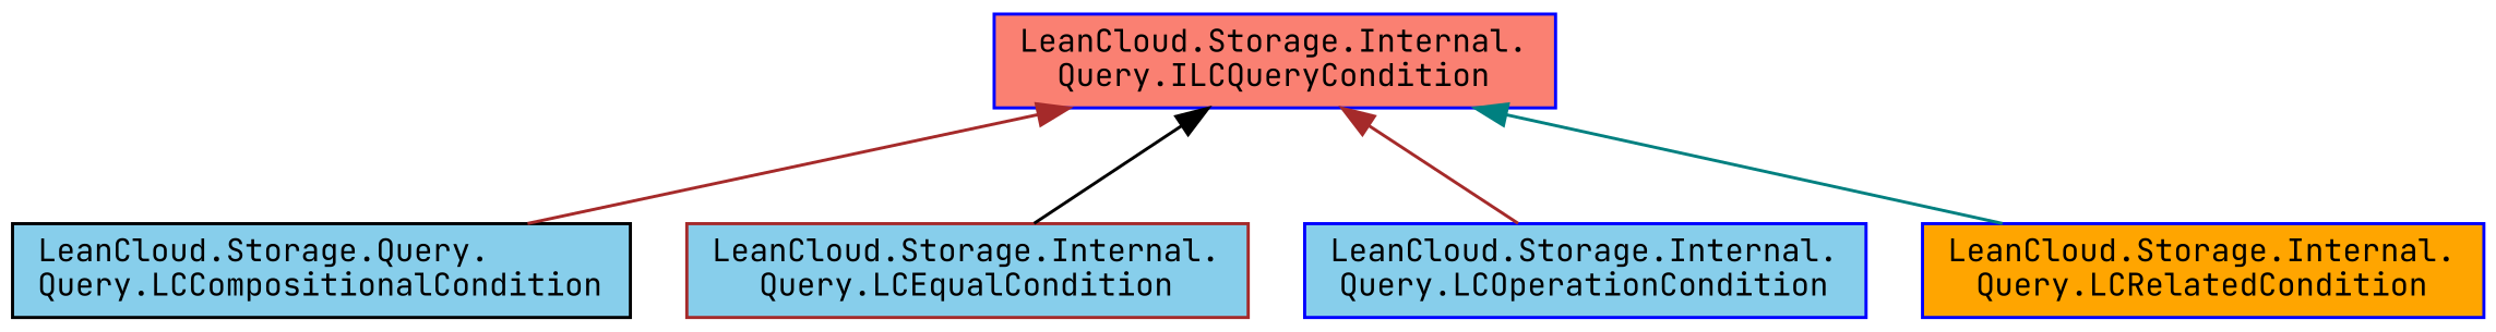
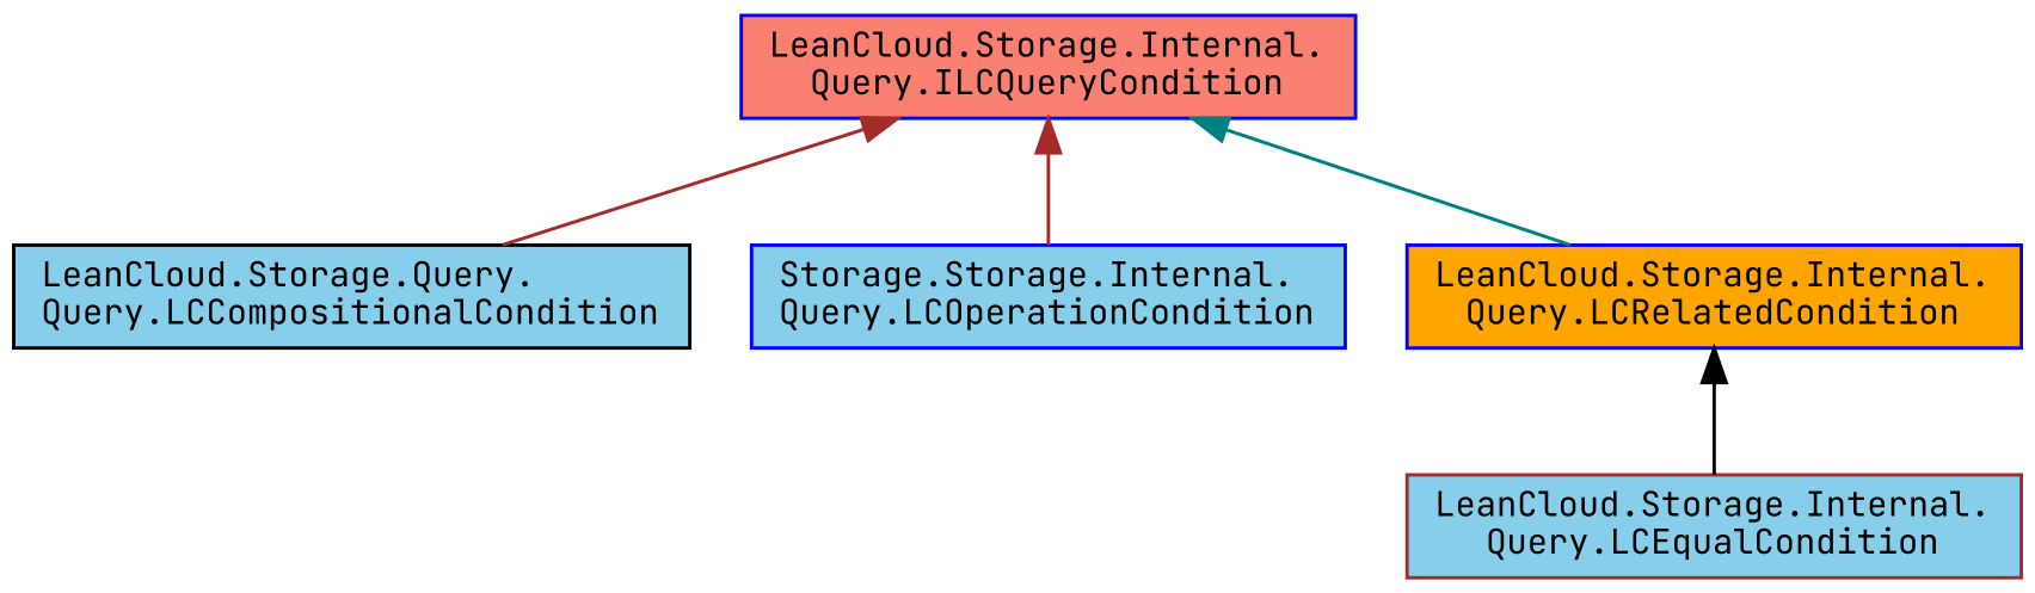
  digraph {
    fontname="JetBrains Mono"
    rankdir=TB
    node [color=blue fillcolor=skyblue fontname="JetBrains Mono" fontsize=10 shape=record style=filled]
    edge [color=brown dir=back fontname="JetBrains Mono" fontsize=10 labelfontname=Helvetica labelfontsize=10 style=solid]
    n1 [fillcolor=salmon height=0.2 label="LeanCloud.Storage.Internal.\lQuery.ILCQueryCondition" width=0.4]
    n2 [color=black height=0.2 label="LeanCloud.Storage.Query.\lQuery.LCCompositionalCondition" width=0.4]
    n3 [color=brown height=0.2 label="LeanCloud.Storage.Internal.\lQuery.LCEqualCondition" width=0.4]
-   n4 [height=0.2 label="LeanCloud.Storage.Internal.\lQuery.LCOperationCondition" width=0.4]
+   n4 [height=0.2 label="Storage.Storage.Internal.\lQuery.LCOperationCondition" width=0.4]
    n5 [fillcolor=orange height=0.2 label="LeanCloud.Storage.Internal.\lQuery.LCRelatedCondition" width=0.4]
    n1 -> n2
-   n1 -> n3 [color=black]
+   n5 -> n3 [color=black]
    n1 -> n4
    n1 -> n5 [color=teal]
  }
